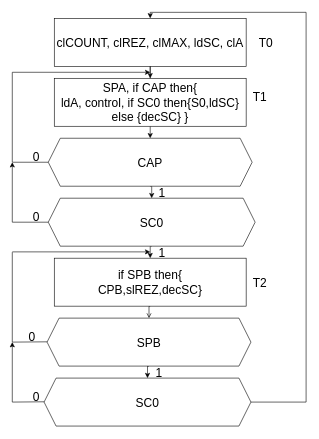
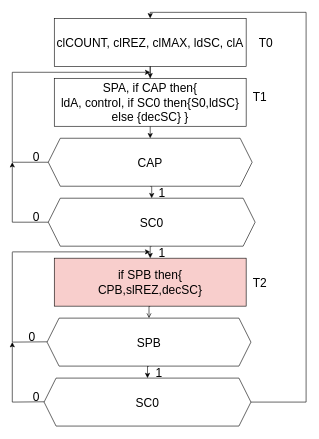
  <mxCell id="0" />
  <mxCell id="1" parent="0" />
  <mxCell id="2" style="edgeStyle=orthogonalEdgeStyle;rounded=0;orthogonalLoop=1;jettySize=auto;html=1;exitX=0.5;exitY=1;exitDx=0;exitDy=0;entryX=0.5;entryY=0;entryDx=0;entryDy=0;fontSize=20;" edge="1" parent="1" source="3" target="7"><mxGeometry relative="1" as="geometry" /></mxCell>
  <mxCell id="3" value="SPA, if CAP then{&lt;br&gt;ldA, control, if SC0 then{S0,ldSC} else {decSC} }" style="rounded=0;whiteSpace=wrap;html=1;fontSize=20;" vertex="1" parent="1"><mxGeometry x="90" y="130" width="320" height="80" as="geometry" /></mxCell>
  <mxCell id="4" style="edgeStyle=orthogonalEdgeStyle;rounded=0;orthogonalLoop=1;jettySize=auto;html=1;exitX=0.5;exitY=1;exitDx=0;exitDy=0;fontSize=20;" edge="1" parent="1" source="5"><mxGeometry relative="1" as="geometry"><mxPoint x="250" y="130" as="targetPoint" /></mxGeometry></mxCell>
  <mxCell id="5" value="clCOUNT, clREZ, clMAX, ldSC, clA" style="rounded=0;whiteSpace=wrap;html=1;fontSize=20;" vertex="1" parent="1"><mxGeometry x="90" y="30" width="320" height="80" as="geometry" /></mxCell>
  <mxCell id="6" style="edgeStyle=orthogonalEdgeStyle;rounded=0;orthogonalLoop=1;jettySize=auto;html=1;exitX=0.5;exitY=1;exitDx=0;exitDy=0;entryX=0.5;entryY=0;entryDx=0;entryDy=0;fontSize=20;" edge="1" parent="1" source="7" target="9"><mxGeometry relative="1" as="geometry" /></mxCell>
  <mxCell id="7" value="CAP" style="shape=hexagon;perimeter=hexagonPerimeter2;whiteSpace=wrap;html=1;fixedSize=1;fontSize=20;" vertex="1" parent="1"><mxGeometry x="80" y="230" width="340" height="80" as="geometry" /></mxCell>
  <mxCell id="8" style="edgeStyle=orthogonalEdgeStyle;rounded=0;orthogonalLoop=1;jettySize=auto;html=1;exitX=0.5;exitY=1;exitDx=0;exitDy=0;entryX=0.5;entryY=0;entryDx=0;entryDy=0;fontSize=20;" edge="1" parent="1" source="9" target="11"><mxGeometry relative="1" as="geometry" /></mxCell>
  <mxCell id="9" value="SC0" style="shape=hexagon;perimeter=hexagonPerimeter2;whiteSpace=wrap;html=1;fixedSize=1;fontSize=20;" vertex="1" parent="1"><mxGeometry x="80" y="330" width="345" height="80" as="geometry" /></mxCell>
  <mxCell id="10" style="edgeStyle=orthogonalEdgeStyle;rounded=0;orthogonalLoop=1;jettySize=auto;html=1;exitX=0.5;exitY=1;exitDx=0;exitDy=0;entryX=0.5;entryY=0;entryDx=0;entryDy=0;fontSize=20;endArrow=open;" edge="1" parent="1" source="11" target="13"><mxGeometry relative="1" as="geometry" /></mxCell>
- <mxCell id="11" value="if SPB then{&lt;br&gt;CPB,slREZ,decSC}" style="rounded=0;whiteSpace=wrap;html=1;fontSize=20;" vertex="1" parent="1"><mxGeometry x="90" y="430" width="320" height="80" as="geometry" /></mxCell>
+ <mxCell id="11" value="if SPB then{&lt;br&gt;CPB,slREZ,decSC}" style="rounded=0;whiteSpace=wrap;html=1;fontSize=20;fillColor=#f8cecc;" vertex="1" parent="1"><mxGeometry x="90" y="430" width="320" height="80" as="geometry" /></mxCell>
  <mxCell id="12" style="edgeStyle=orthogonalEdgeStyle;rounded=0;orthogonalLoop=1;jettySize=auto;html=1;exitX=0.5;exitY=1;exitDx=0;exitDy=0;entryX=0.5;entryY=0;entryDx=0;entryDy=0;fontSize=20;" edge="1" parent="1" source="13" target="14"><mxGeometry relative="1" as="geometry" /></mxCell>
  <mxCell id="13" value="SPB" style="shape=hexagon;perimeter=hexagonPerimeter2;whiteSpace=wrap;html=1;fixedSize=1;fontSize=20;" vertex="1" parent="1"><mxGeometry x="78" y="530" width="340" height="80" as="geometry" /></mxCell>
  <mxCell id="14" value="SC0" style="shape=hexagon;perimeter=hexagonPerimeter2;whiteSpace=wrap;html=1;fixedSize=1;fontSize=20;" vertex="1" parent="1"><mxGeometry x="73" y="630" width="345" height="80" as="geometry" /></mxCell>
  <mxCell id="15" value="" style="endArrow=none;html=1;fontSize=20;" edge="1" parent="1" source="3"><mxGeometry width="50" height="50" relative="1" as="geometry"><mxPoint x="200" y="160" as="sourcePoint" /><mxPoint x="250" y="110" as="targetPoint" /></mxGeometry></mxCell>
  <mxCell id="16" value="T0" style="text;html=1;strokeColor=none;fillColor=none;align=center;verticalAlign=middle;whiteSpace=wrap;rounded=0;fontSize=20;" vertex="1" parent="1"><mxGeometry x="423" y="60" width="40" height="20" as="geometry" /></mxCell>
  <mxCell id="17" value="T1" style="text;html=1;strokeColor=none;fillColor=none;align=center;verticalAlign=middle;whiteSpace=wrap;rounded=0;fontSize=20;" vertex="1" parent="1"><mxGeometry x="413" y="150" width="40" height="20" as="geometry" /></mxCell>
  <mxCell id="18" value="T2" style="text;html=1;strokeColor=none;fillColor=none;align=center;verticalAlign=middle;whiteSpace=wrap;rounded=0;fontSize=20;" vertex="1" parent="1"><mxGeometry x="413" y="460" width="40" height="20" as="geometry" /></mxCell>
  <mxCell id="19" value="1" style="text;html=1;strokeColor=none;fillColor=none;align=center;verticalAlign=middle;whiteSpace=wrap;rounded=0;fontSize=20;" vertex="1" parent="1"><mxGeometry x="250" y="310" width="40" height="20" as="geometry" /></mxCell>
  <mxCell id="20" value="1" style="text;html=1;strokeColor=none;fillColor=none;align=center;verticalAlign=middle;whiteSpace=wrap;rounded=0;fontSize=20;" vertex="1" parent="1"><mxGeometry x="250" y="410" width="40" height="20" as="geometry" /></mxCell>
  <mxCell id="21" value="1" style="text;html=1;strokeColor=none;fillColor=none;align=center;verticalAlign=middle;whiteSpace=wrap;rounded=0;fontSize=20;" vertex="1" parent="1"><mxGeometry x="245" y="610" width="40" height="20" as="geometry" /></mxCell>
  <mxCell id="22" value="" style="endArrow=none;html=1;fontSize=20;" edge="1" parent="1"><mxGeometry width="50" height="50" relative="1" as="geometry"><mxPoint x="20" y="270" as="sourcePoint" /><mxPoint x="80" y="270" as="targetPoint" /></mxGeometry></mxCell>
  <mxCell id="23" value="" style="endArrow=none;html=1;fontSize=20;" edge="1" parent="1"><mxGeometry width="50" height="50" relative="1" as="geometry"><mxPoint x="20" y="270" as="sourcePoint" /><mxPoint x="20" y="120" as="targetPoint" /></mxGeometry></mxCell>
  <mxCell id="24" value="" style="endArrow=classic;html=1;fontSize=20;" edge="1" parent="1"><mxGeometry width="50" height="50" relative="1" as="geometry"><mxPoint x="20" y="120" as="sourcePoint" /><mxPoint x="250" y="120" as="targetPoint" /></mxGeometry></mxCell>
  <mxCell id="25" value="0" style="text;html=1;strokeColor=none;fillColor=none;align=center;verticalAlign=middle;whiteSpace=wrap;rounded=0;fontSize=20;" vertex="1" parent="1"><mxGeometry x="40" y="250" width="40" height="20" as="geometry" /></mxCell>
  <mxCell id="26" value="" style="endArrow=none;html=1;fontSize=20;" edge="1" parent="1"><mxGeometry width="50" height="50" relative="1" as="geometry"><mxPoint x="20" y="370" as="sourcePoint" /><mxPoint x="80" y="370" as="targetPoint" /></mxGeometry></mxCell>
  <mxCell id="27" value="" style="endArrow=classic;html=1;fontSize=20;" edge="1" parent="1"><mxGeometry width="50" height="50" relative="1" as="geometry"><mxPoint x="20" y="370" as="sourcePoint" /><mxPoint x="20" y="270" as="targetPoint" /></mxGeometry></mxCell>
  <mxCell id="28" value="0" style="text;html=1;strokeColor=none;fillColor=none;align=center;verticalAlign=middle;whiteSpace=wrap;rounded=0;fontSize=20;" vertex="1" parent="1"><mxGeometry x="40" y="350" width="40" height="20" as="geometry" /></mxCell>
  <mxCell id="29" value="" style="endArrow=none;html=1;fontSize=20;" edge="1" parent="1"><mxGeometry width="50" height="50" relative="1" as="geometry"><mxPoint x="20" y="570" as="sourcePoint" /><mxPoint x="78" y="569.5" as="targetPoint" /></mxGeometry></mxCell>
  <mxCell id="30" value="" style="endArrow=none;html=1;fontSize=20;" edge="1" parent="1"><mxGeometry width="50" height="50" relative="1" as="geometry"><mxPoint x="20" y="570" as="sourcePoint" /><mxPoint x="20" y="420" as="targetPoint" /></mxGeometry></mxCell>
  <mxCell id="31" value="" style="endArrow=classic;html=1;fontSize=20;" edge="1" parent="1"><mxGeometry width="50" height="50" relative="1" as="geometry"><mxPoint x="20" y="419.5" as="sourcePoint" /><mxPoint x="250" y="419.5" as="targetPoint" /></mxGeometry></mxCell>
  <mxCell id="32" value="0" style="text;html=1;strokeColor=none;fillColor=none;align=center;verticalAlign=middle;whiteSpace=wrap;rounded=0;fontSize=20;" vertex="1" parent="1"><mxGeometry x="33" y="550" width="40" height="20" as="geometry" /></mxCell>
  <mxCell id="33" value="" style="endArrow=none;html=1;fontSize=20;" edge="1" parent="1"><mxGeometry width="50" height="50" relative="1" as="geometry"><mxPoint x="20" y="670" as="sourcePoint" /><mxPoint x="73" y="669.5" as="targetPoint" /></mxGeometry></mxCell>
  <mxCell id="34" value="" style="endArrow=classic;html=1;fontSize=20;" edge="1" parent="1"><mxGeometry width="50" height="50" relative="1" as="geometry"><mxPoint x="20" y="670" as="sourcePoint" /><mxPoint x="20" y="570" as="targetPoint" /></mxGeometry></mxCell>
  <mxCell id="35" value="0" style="text;html=1;strokeColor=none;fillColor=none;align=center;verticalAlign=middle;whiteSpace=wrap;rounded=0;fontSize=20;" vertex="1" parent="1"><mxGeometry x="40" y="650" width="40" height="20" as="geometry" /></mxCell>
  <mxCell id="36" value="" style="endArrow=none;html=1;fontSize=20;" edge="1" parent="1"><mxGeometry width="50" height="50" relative="1" as="geometry"><mxPoint x="418" y="670" as="sourcePoint" /><mxPoint x="510" y="670" as="targetPoint" /></mxGeometry></mxCell>
  <mxCell id="37" value="" style="endArrow=none;html=1;fontSize=20;" edge="1" parent="1"><mxGeometry width="50" height="50" relative="1" as="geometry"><mxPoint x="510" y="670" as="sourcePoint" /><mxPoint x="510" y="20" as="targetPoint" /></mxGeometry></mxCell>
  <mxCell id="38" value="" style="endArrow=none;html=1;fontSize=20;" edge="1" parent="1"><mxGeometry width="50" height="50" relative="1" as="geometry"><mxPoint x="250" y="20" as="sourcePoint" /><mxPoint x="510" y="20" as="targetPoint" /></mxGeometry></mxCell>
  <mxCell id="39" value="" style="endArrow=classic;html=1;fontSize=20;entryX=0.5;entryY=0;entryDx=0;entryDy=0;" edge="1" parent="1" target="5"><mxGeometry width="50" height="50" relative="1" as="geometry"><mxPoint x="250" y="20" as="sourcePoint" /><mxPoint x="300" y="-30" as="targetPoint" /></mxGeometry></mxCell>
